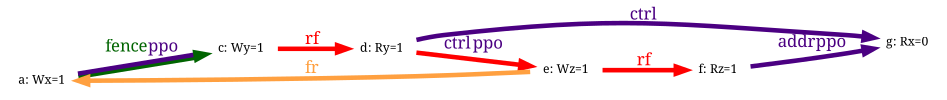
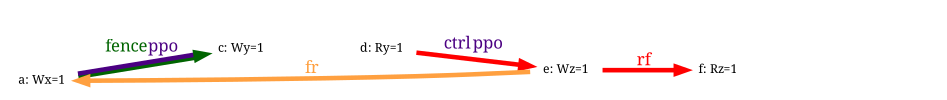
  digraph {
    fontname="Noto Serif"
    rankdir=LR
    splines=spline
    node [fixedsize=false fontname="Noto Serif" fontsize=8 shape=none]
    edge [arrowsize=0.666700 color=red fontname="Noto Serif" fontsize=11 penwidth=3.000000]
    n1 [height=0.111111 label="a: Wx=1" width=0.555556]
    n2 [height=0.111111 label="c: Wy=1" width=0.555556]
    n3 [height=0.111111 label="d: Ry=1" width=0.555556]
    n4 [height=0.111111 label="e: Wz=1" width=0.555556]
-   n5 [height=0.111111 label="g: Rx=0" width=0.555556]
    n6 [height=0.111111 label="f: Rz=1" width=0.555556]
    n1 -> n2 [color="darkgreen:indigo" label=<<font color="darkgreen">fence</font><font color="indigo">ppo</font>>]
-   n2 -> n3 [label=<<font color="red">rf</font>>]
    n3 -> n4 [label=<<font color="indigo">ctrl</font><font color="indigo">ppo</font>>]
-   n3 -> n5 [color=indigo label=<<font color="indigo">ctrl</font>>]
    n4 -> n1 [color="#ffa040" label=<<font color="#ffa040">fr</font>>]
    n4 -> n6 [label=<<font color="red">rf</font>>]
-   n6 -> n5 [color=indigo label=<<font color="indigo">addr</font><font color="indigo">ppo</font>>]
  }
